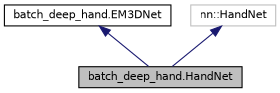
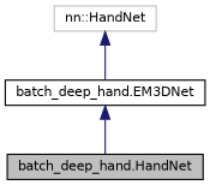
  digraph {
    node [color=black fillcolor=white fontname=Helvetica fontsize=10 shape=record style=filled]
    edge [color=midnightblue dir=back fontname=Helvetica fontsize=10 labelfontname=Helvetica labelfontsize=10 style=solid]
    n1 [fillcolor=grey75 fontcolor=black height=0.2 label="batch_deep_hand.HandNet" width=0.4]
    n2 [height=0.2 label="batch_deep_hand.EM3DNet" width=0.4]
    n3 [color=grey75 height=0.2 label="nn::HandNet" width=0.4]
    n2 -> n1
-   n3 -> n1
+   n3 -> n2
  }
